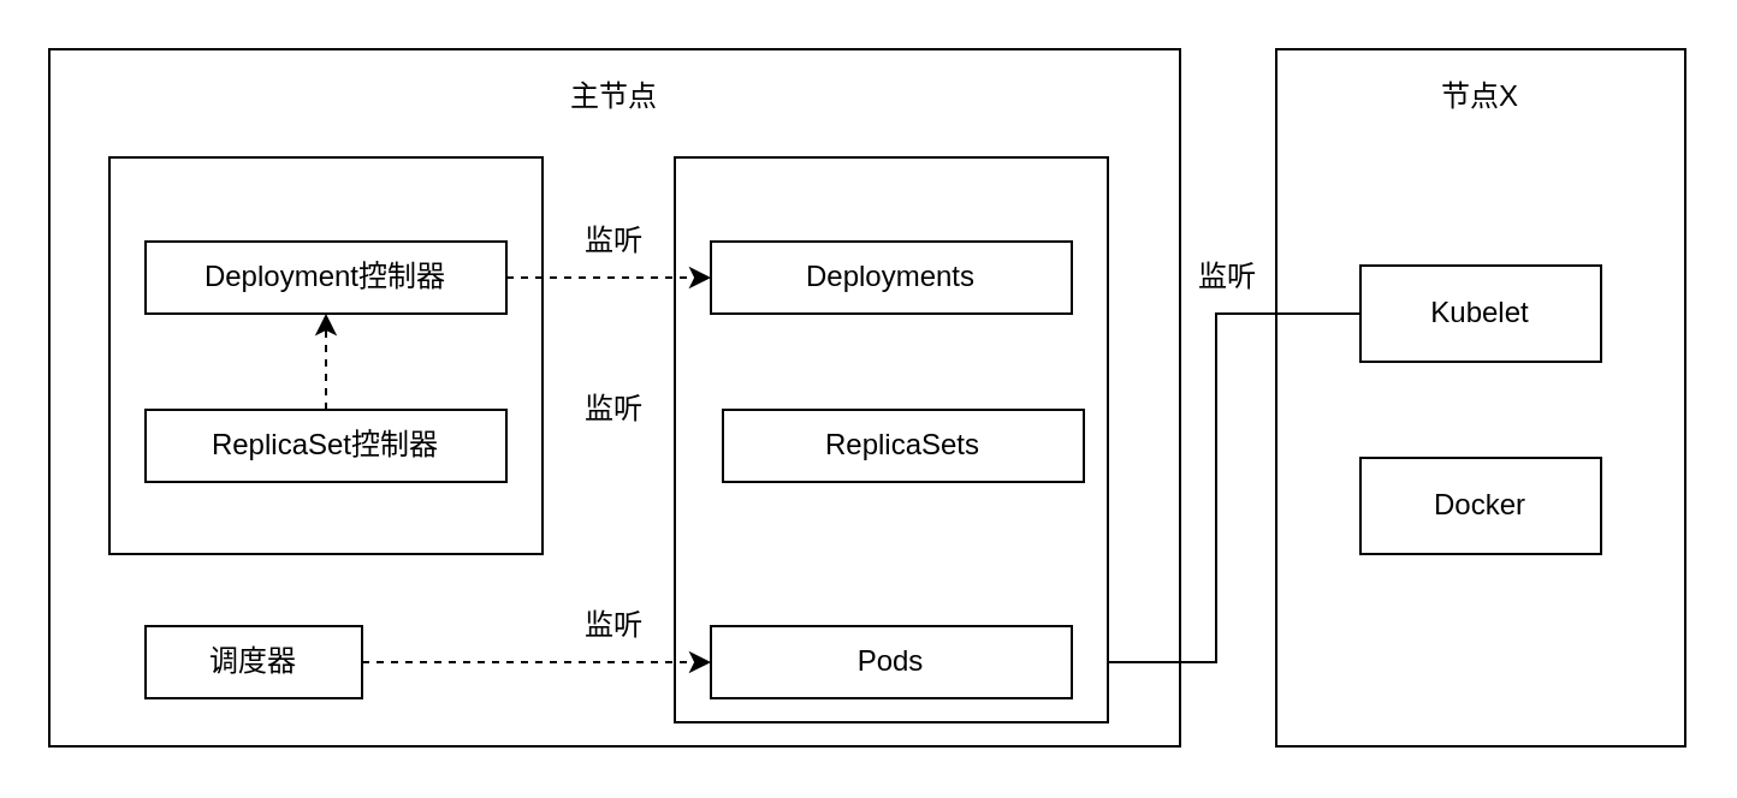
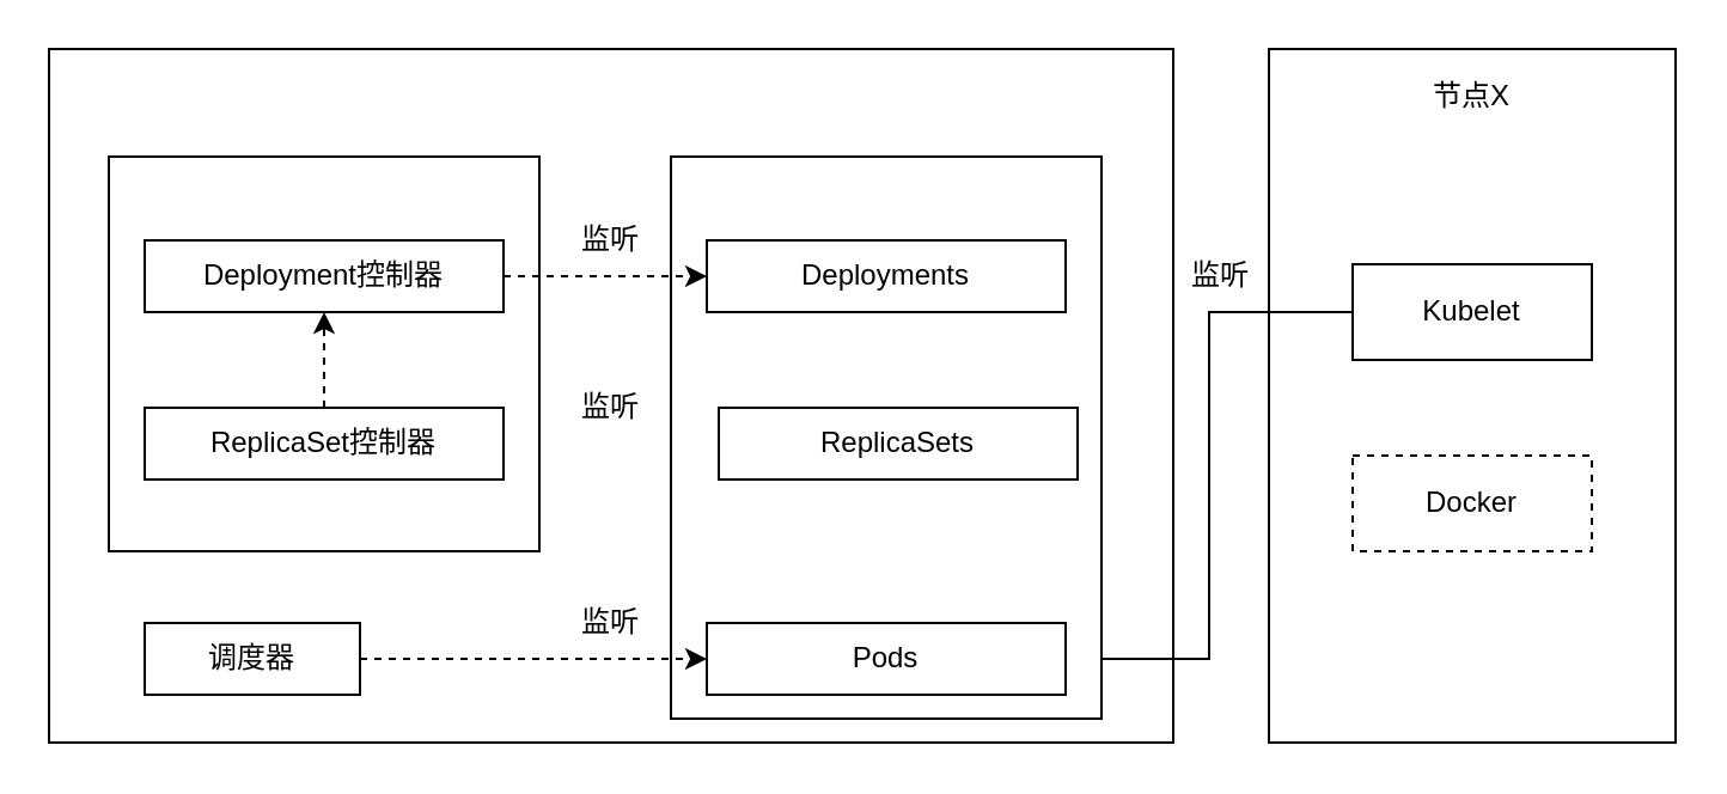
  <mxCell id="0" />
  <mxCell id="1" parent="0" />
  <mxCell id="2" value="" style="rounded=0;whiteSpace=wrap;html=1;" vertex="1" parent="1"><mxGeometry x="20" y="20" width="470" height="290" as="geometry" /></mxCell>
  <mxCell id="3" value="" style="rounded=0;whiteSpace=wrap;html=1;" vertex="1" parent="1"><mxGeometry x="530" y="20" width="170" height="290" as="geometry" /></mxCell>
- <mxCell id="4" value="Docker" style="rounded=0;whiteSpace=wrap;html=1;" vertex="1" parent="1"><mxGeometry x="565" y="190" width="100" height="40" as="geometry" /></mxCell>
+ <mxCell id="4" value="Docker" style="rounded=0;whiteSpace=wrap;html=1;dashed=1;" vertex="1" parent="1"><mxGeometry x="565" y="190" width="100" height="40" as="geometry" /></mxCell>
  <mxCell id="5" style="edgeStyle=orthogonalEdgeStyle;rounded=0;orthogonalLoop=1;jettySize=auto;html=1;entryX=1;entryY=0.5;entryDx=0;entryDy=0;dashed=0;" edge="1" parent="1" source="6" target="16"><mxGeometry relative="1" as="geometry" /></mxCell>
  <mxCell id="6" value="Kubelet" style="rounded=0;whiteSpace=wrap;html=1;" vertex="1" parent="1"><mxGeometry x="565" y="110" width="100" height="40" as="geometry" /></mxCell>
  <mxCell id="7" value="节点X" style="text;html=1;strokeColor=none;fillColor=none;align=center;verticalAlign=middle;whiteSpace=wrap;rounded=0;" vertex="1" parent="1"><mxGeometry x="570" y="30" width="90" height="20" as="geometry" /></mxCell>
- <mxCell id="8" value="主节点" style="text;html=1;strokeColor=none;fillColor=none;align=center;verticalAlign=middle;whiteSpace=wrap;rounded=0;" vertex="1" parent="1"><mxGeometry x="210" y="30" width="90" height="20" as="geometry" /></mxCell>
  <mxCell id="9" value="" style="rounded=0;whiteSpace=wrap;html=1;" vertex="1" parent="1"><mxGeometry x="45" y="65" width="180" height="165" as="geometry" /></mxCell>
  <mxCell id="10" value="Deployment控制器" style="rounded=0;whiteSpace=wrap;html=1;" vertex="1" parent="1"><mxGeometry x="60" y="100" width="150" height="30" as="geometry" /></mxCell>
  <mxCell id="11" value="ReplicaSet控制器" style="rounded=0;whiteSpace=wrap;html=1;" vertex="1" parent="1"><mxGeometry x="60" y="170" width="150" height="30" as="geometry" /></mxCell>
  <mxCell id="12" value="调度器" style="rounded=0;whiteSpace=wrap;html=1;" vertex="1" parent="1"><mxGeometry x="60" y="260" width="90" height="30" as="geometry" /></mxCell>
  <mxCell id="13" value="" style="rounded=0;whiteSpace=wrap;html=1;" vertex="1" parent="1"><mxGeometry x="280" y="65" width="180" height="235" as="geometry" /></mxCell>
  <mxCell id="14" value="Deployments" style="rounded=0;whiteSpace=wrap;html=1;" vertex="1" parent="1"><mxGeometry x="295" y="100" width="150" height="30" as="geometry" /></mxCell>
  <mxCell id="15" value="ReplicaSets" style="rounded=0;whiteSpace=wrap;html=1;" vertex="1" parent="1"><mxGeometry x="300" y="170" width="150" height="30" as="geometry" /></mxCell>
  <mxCell id="16" value="Pods" style="rounded=0;whiteSpace=wrap;html=1;" vertex="1" parent="1"><mxGeometry x="295" y="260" width="150" height="30" as="geometry" /></mxCell>
  <mxCell id="17" style="edgeStyle=orthogonalEdgeStyle;rounded=0;orthogonalLoop=1;jettySize=auto;html=1;dashed=1;" edge="1" parent="1" source="11" target="10"><mxGeometry relative="1" as="geometry" /></mxCell>
  <mxCell id="18" style="edgeStyle=orthogonalEdgeStyle;rounded=0;orthogonalLoop=1;jettySize=auto;html=1;dashed=1;" edge="1" parent="1" source="10" target="14"><mxGeometry relative="1" as="geometry" /></mxCell>
  <mxCell id="19" style="edgeStyle=orthogonalEdgeStyle;rounded=0;orthogonalLoop=1;jettySize=auto;html=1;dashed=1;" edge="1" parent="1" source="12" target="16"><mxGeometry relative="1" as="geometry" /></mxCell>
  <mxCell id="20" value="监听" style="text;html=1;strokeColor=none;fillColor=none;align=center;verticalAlign=middle;whiteSpace=wrap;rounded=0;" vertex="1" parent="1"><mxGeometry x="235" y="90" width="40" height="20" as="geometry" /></mxCell>
  <mxCell id="21" value="监听" style="text;html=1;strokeColor=none;fillColor=none;align=center;verticalAlign=middle;whiteSpace=wrap;rounded=0;" vertex="1" parent="1"><mxGeometry x="235" y="160" width="40" height="20" as="geometry" /></mxCell>
  <mxCell id="22" value="监听" style="text;html=1;strokeColor=none;fillColor=none;align=center;verticalAlign=middle;whiteSpace=wrap;rounded=0;" vertex="1" parent="1"><mxGeometry x="235" y="250" width="40" height="20" as="geometry" /></mxCell>
  <mxCell id="23" value="监听" style="text;html=1;strokeColor=none;fillColor=none;align=center;verticalAlign=middle;whiteSpace=wrap;rounded=0;" vertex="1" parent="1"><mxGeometry x="490" y="105" width="40" height="20" as="geometry" /></mxCell>
